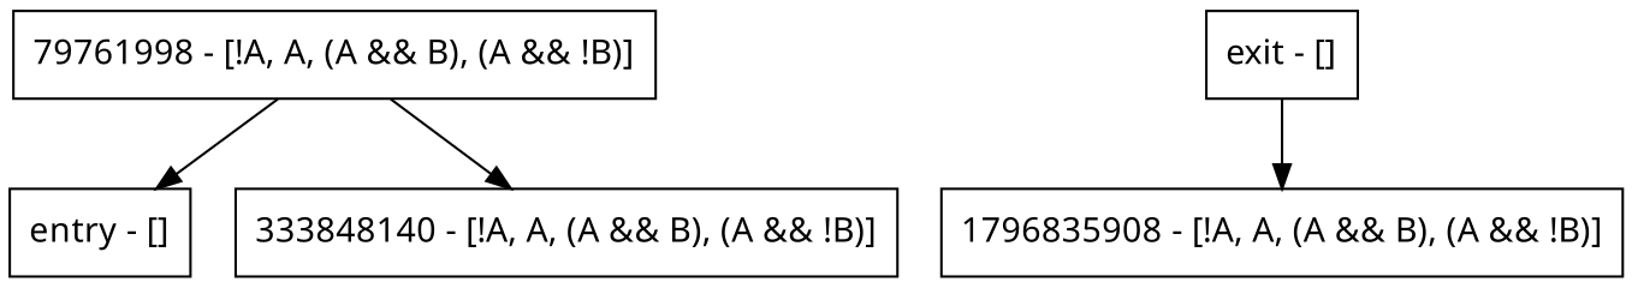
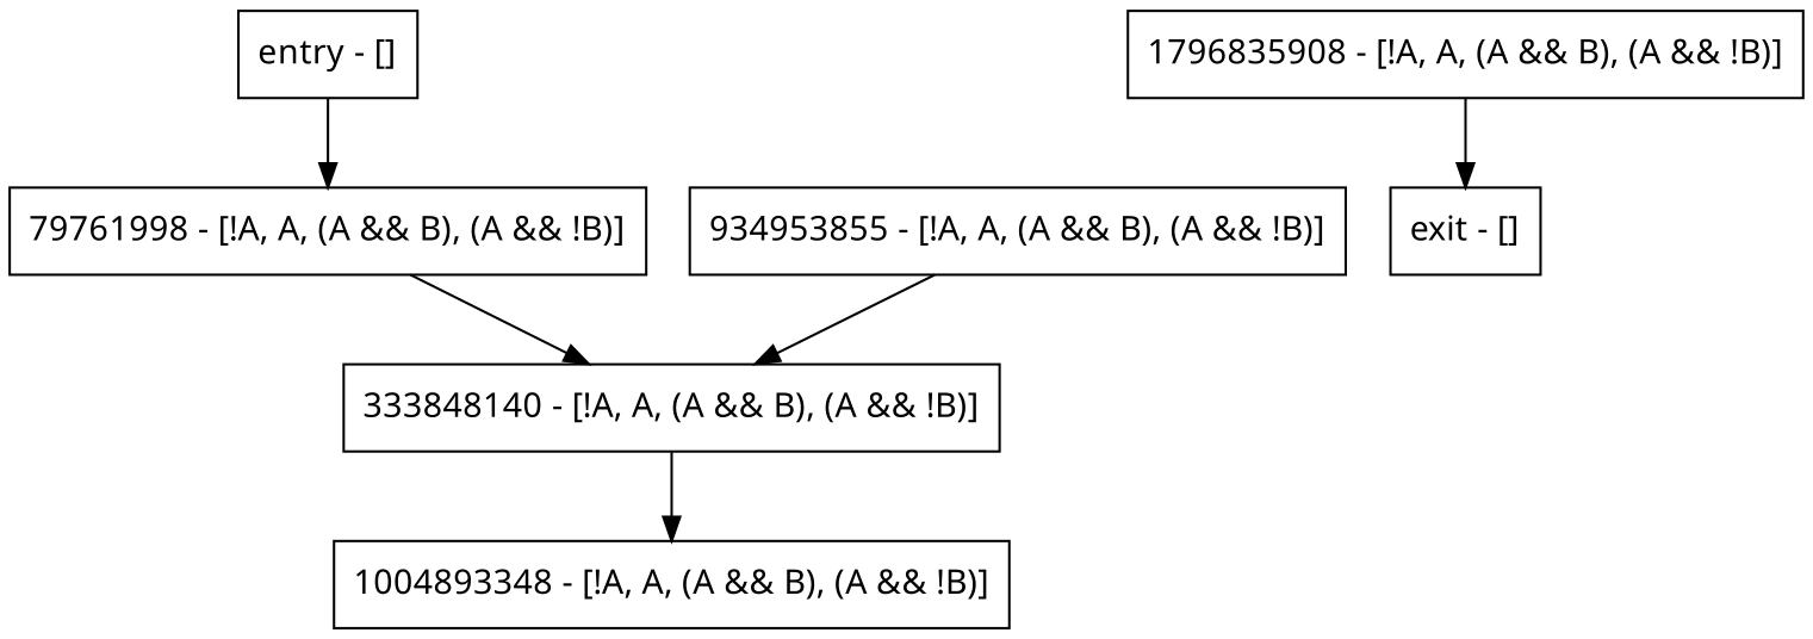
  digraph {
    fontname="Noto Sans"
    node [fontname="Noto Sans" shape=record]
    edge [fontname="Noto Sans"]
    n1 [label="entry - []"]
    n2 [label="79761998 - [!A, A, (A && B), (A && !B)]"]
    n3 [label="333848140 - [!A, A, (A && B), (A && !B)]"]
    n4 [label="exit - []"]
+   n5 [label="1004893348 - [!A, A, (A && B), (A && !B)]"]
    n6 [label="1796835908 - [!A, A, (A && B), (A && !B)]"]
-   n2 -> n1
+   n7 [label="934953855 - [!A, A, (A && B), (A && !B)]"]
+   n1 -> n2
    n2 -> n3
-   n4 -> n6
+   n3 -> n5
+   n6 -> n4
+   n7 -> n3
  }
